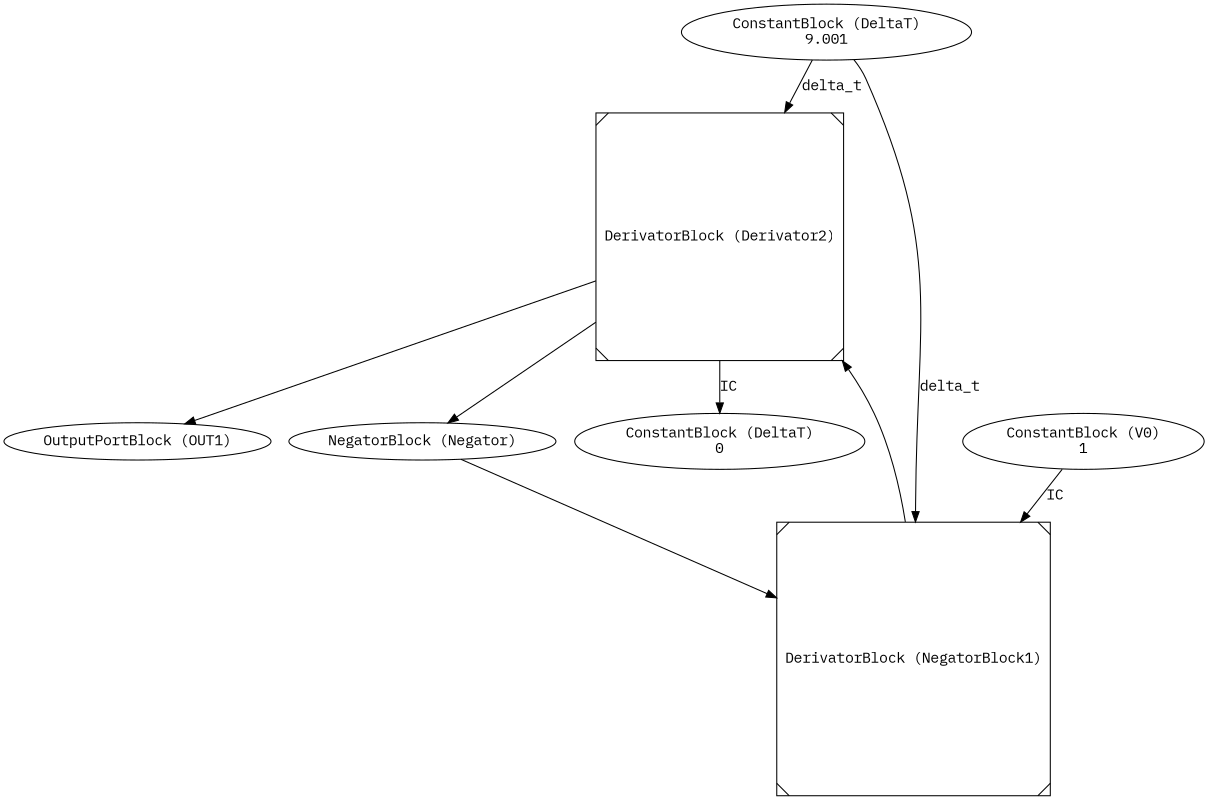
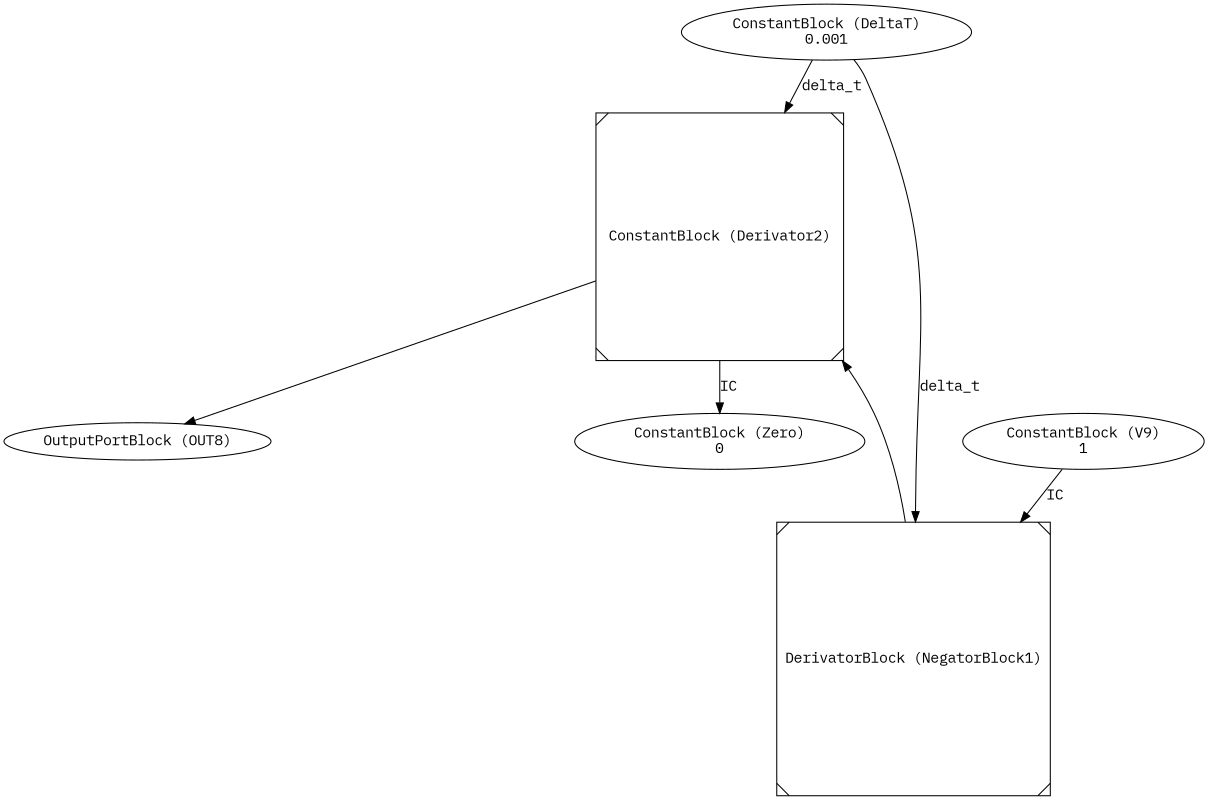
  digraph {
    fontname="IBM Plex Mono"
    node [fontname="IBM Plex Mono"]
    edge [fontname="IBM Plex Mono"]
-   n1 [label="OutputPortBlock (OUT1)"]
-   n2 [label="DerivatorBlock (Derivator2)" shape=Msquare]
-   n3 [label="NegatorBlock (Negator)"]
-   n4 [label="ConstantBlock (DeltaT)\n0"]
+   n1 [label="OutputPortBlock (OUT8)"]
+   n2 [label="ConstantBlock (Derivator2)" shape=Msquare]
+   n4 [label="ConstantBlock (Zero)\n0"]
    n5 [label="DerivatorBlock (NegatorBlock1)" shape=Msquare]
-   n6 [label="ConstantBlock (DeltaT)\n9.001"]
-   n7 [label="ConstantBlock (V0)\n1"]
+   n6 [label="ConstantBlock (DeltaT)\n0.001"]
+   n7 [label="ConstantBlock (V9)\n1"]
    n2 -> n1
-   n2 -> n3
    n2 -> n4 [label=IC]
-   n3 -> n5
    n5 -> n2
    n6 -> n2 [label=delta_t]
    n6 -> n5 [label=delta_t]
    n7 -> n5 [label=IC]
  }
